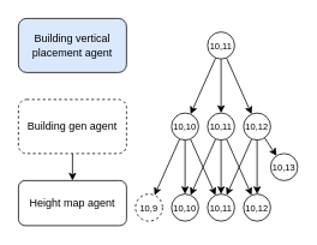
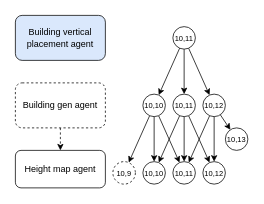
  <mxCell id="0" />
  <mxCell id="1" parent="0" />
  <mxCell id="2" value="Building vertical placement agent" style="rounded=1;whiteSpace=wrap;html=1;fillColor=#dae8fc;" parent="1" vertex="1"><mxGeometry width="120" height="60" as="geometry" x="20" y="20" /></mxCell>
- <mxCell id="3" style="edgeStyle=none;rounded=0;orthogonalLoop=1;jettySize=auto;html=1;entryX=0.5;entryY=0;entryDx=0;entryDy=0;" parent="1" source="4" target="5" edge="1"><mxGeometry relative="1" as="geometry" /></mxCell>
+ <mxCell id="3" style="edgeStyle=none;rounded=0;orthogonalLoop=1;jettySize=auto;html=1;entryX=0.5;entryY=0;entryDx=0;entryDy=0;dashed=1;" parent="1" source="4" target="5" edge="1"><mxGeometry relative="1" as="geometry" /></mxCell>
  <mxCell id="4" value="Building gen agent" style="rounded=1;whiteSpace=wrap;html=1;dashed=1;" parent="1" vertex="1"><mxGeometry y="110" width="120" height="60" as="geometry" x="20" /></mxCell>
  <mxCell id="5" value="Height map agent" style="rounded=1;whiteSpace=wrap;html=1;" parent="1" vertex="1"><mxGeometry x="20" y="200" width="120" height="50" as="geometry" /></mxCell>
  <mxCell id="6" value="&lt;font style=&quot;font-size: 10px;&quot;&gt;10,11&lt;/font&gt;" style="ellipse;whiteSpace=wrap;html=1;aspect=fixed;" parent="1" vertex="1"><mxGeometry x="230" y="215" width="30" height="30" as="geometry" /></mxCell>
  <mxCell id="7" value="10,12" style="ellipse;whiteSpace=wrap;html=1;aspect=fixed;fontSize=10;" parent="1" vertex="1"><mxGeometry x="270" y="215" width="30" height="30" as="geometry" /></mxCell>
  <mxCell id="8" value="10,13" style="ellipse;whiteSpace=wrap;html=1;aspect=fixed;fontSize=10;" parent="1" vertex="1"><mxGeometry x="300" y="170" width="30" height="30" as="geometry" /></mxCell>
  <mxCell id="9" style="rounded=0;orthogonalLoop=1;jettySize=auto;html=1;" parent="1" source="12" target="6" edge="1"><mxGeometry relative="1" as="geometry" /></mxCell>
  <mxCell id="10" style="edgeStyle=none;rounded=0;orthogonalLoop=1;jettySize=auto;html=1;" parent="1" source="12" target="7" edge="1"><mxGeometry relative="1" as="geometry" /></mxCell>
  <mxCell id="11" style="edgeStyle=none;rounded=0;orthogonalLoop=1;jettySize=auto;html=1;" parent="1" source="12" target="8" edge="1"><mxGeometry relative="1" as="geometry" /></mxCell>
  <mxCell id="12" value="10,12" style="ellipse;whiteSpace=wrap;html=1;aspect=fixed;fontSize=10;" parent="1" vertex="1"><mxGeometry x="270" y="125" width="30" height="30" as="geometry" /></mxCell>
  <mxCell id="13" style="rounded=0;orthogonalLoop=1;jettySize=auto;html=1;" parent="1" source="16" target="12" edge="1"><mxGeometry relative="1" as="geometry" /></mxCell>
  <mxCell id="14" style="rounded=0;orthogonalLoop=1;jettySize=auto;html=1;fontSize=10;endArrow=classic;endFill=1;elbow=vertical;" parent="1" source="16" target="21" edge="1"><mxGeometry relative="1" as="geometry" /></mxCell>
  <mxCell id="15" style="edgeStyle=none;rounded=0;orthogonalLoop=1;jettySize=auto;html=1;fontSize=10;endArrow=classic;endFill=1;elbow=vertical;" parent="1" source="16" target="26" edge="1"><mxGeometry relative="1" as="geometry" /></mxCell>
  <mxCell id="16" value="10,11" style="ellipse;whiteSpace=wrap;html=1;aspect=fixed;fontSize=10;" parent="1" vertex="1"><mxGeometry x="230" y="35" width="30" height="30" as="geometry" /></mxCell>
  <mxCell id="17" value="&lt;font style=&quot;font-size: 10px;&quot;&gt;10,10&lt;/font&gt;" style="ellipse;whiteSpace=wrap;html=1;aspect=fixed;" parent="1" vertex="1"><mxGeometry x="190" y="215" width="30" height="30" as="geometry" /></mxCell>
  <mxCell id="18" style="edgeStyle=none;rounded=0;orthogonalLoop=1;jettySize=auto;html=1;fontSize=10;endArrow=classic;endFill=1;elbow=vertical;" parent="1" source="21" target="7" edge="1"><mxGeometry relative="1" as="geometry" /></mxCell>
  <mxCell id="19" style="edgeStyle=none;rounded=0;orthogonalLoop=1;jettySize=auto;html=1;fontSize=10;endArrow=classic;endFill=1;elbow=vertical;" parent="1" source="21" target="6" edge="1"><mxGeometry relative="1" as="geometry" /></mxCell>
  <mxCell id="20" style="edgeStyle=none;rounded=0;orthogonalLoop=1;jettySize=auto;html=1;fontSize=10;endArrow=classic;endFill=1;elbow=vertical;" parent="1" source="21" target="17" edge="1"><mxGeometry relative="1" as="geometry" /></mxCell>
  <mxCell id="21" value="10,11" style="ellipse;whiteSpace=wrap;html=1;aspect=fixed;fontSize=10;" parent="1" vertex="1"><mxGeometry x="230" y="125" width="30" height="30" as="geometry" /></mxCell>
  <mxCell id="22" value="&lt;font style=&quot;font-size: 10px;&quot;&gt;10,9&lt;/font&gt;" style="ellipse;whiteSpace=wrap;html=1;aspect=fixed;dashed=1;" parent="1" vertex="1"><mxGeometry x="150" y="215" width="30" height="30" as="geometry" /></mxCell>
  <mxCell id="23" style="edgeStyle=none;rounded=0;orthogonalLoop=1;jettySize=auto;html=1;fontSize=10;endArrow=classic;endFill=1;elbow=vertical;" parent="1" source="26" target="6" edge="1"><mxGeometry relative="1" as="geometry" /></mxCell>
  <mxCell id="24" style="edgeStyle=none;rounded=0;orthogonalLoop=1;jettySize=auto;html=1;fontSize=10;endArrow=classic;endFill=1;elbow=vertical;" parent="1" source="26" target="17" edge="1"><mxGeometry relative="1" as="geometry" /></mxCell>
  <mxCell id="25" style="edgeStyle=none;rounded=0;orthogonalLoop=1;jettySize=auto;html=1;fontSize=10;endArrow=classic;endFill=1;elbow=vertical;" parent="1" source="26" target="22" edge="1"><mxGeometry relative="1" as="geometry" /></mxCell>
  <mxCell id="26" value="10,10" style="ellipse;whiteSpace=wrap;html=1;aspect=fixed;fontSize=10;" parent="1" vertex="1"><mxGeometry x="190" y="125" width="30" height="30" as="geometry" /></mxCell>
